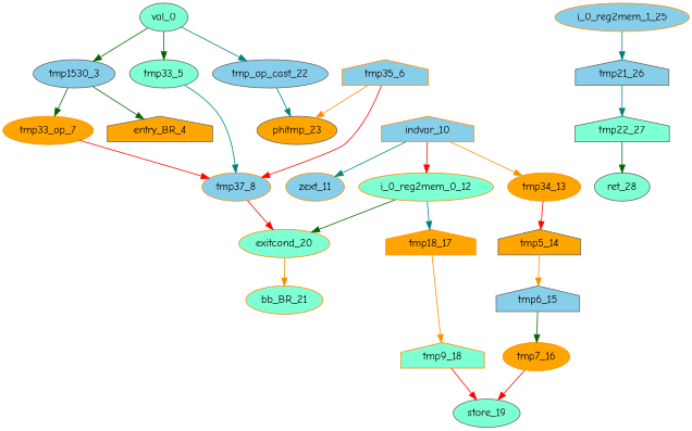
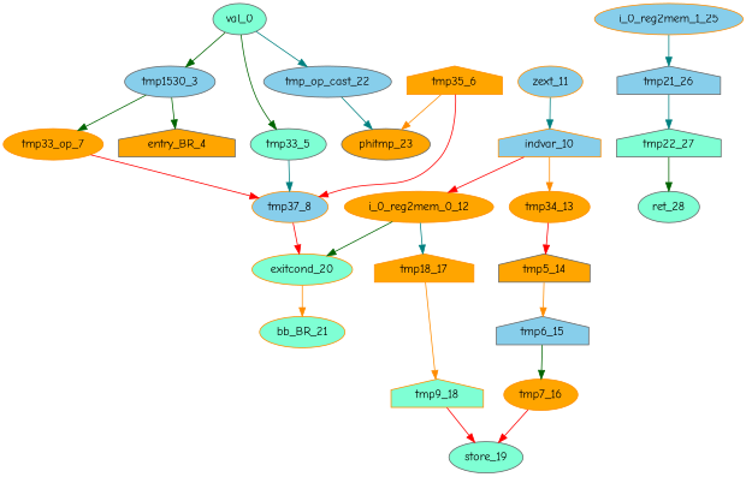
  digraph {
    fontname="Comic Neue"
    node [color=darkorange fillcolor=aquamarine fontname="Comic Neue" shape=ellipse style=filled]
    edge [color=darkgreen fontname="Comic Neue"]
    val_0 [color=gray40]
    tmp1530_3 [color=gray40 fillcolor=skyblue]
    tmp33_5 [color=gray40]
    tmp_op_cast_22 [color=gray40 fillcolor=skyblue]
    tmp33_op_7 [fillcolor=orange]
    entry_BR_4 [color=gray40 fillcolor=orange shape=house]
    tmp37_8 [fillcolor=skyblue]
    phitmp_23 [color=gray40 fillcolor=orange]
-   tmp35_6 [fillcolor=skyblue shape=house]
+   tmp35_6 [fillcolor=orange shape=house]
    exitcond_20
    bb_BR_21
    indvar_10 [fillcolor=skyblue shape=house]
    zext_11 [fillcolor=skyblue]
-   i_0_reg2mem_0_12
+   i_0_reg2mem_0_12 [fillcolor=orange]
    tmp34_13 [fillcolor=orange]
    tmp18_17 [fillcolor=orange shape=house]
    tmp5_14 [color=gray40 fillcolor=orange shape=house]
    tmp9_18 [shape=house]
    tmp6_15 [color=gray40 fillcolor=skyblue shape=house]
    store_19 [color=gray40]
    tmp7_16 [fillcolor=orange]
    i_0_reg2mem_1_25 [fillcolor=skyblue]
    tmp21_26 [color=gray40 fillcolor=skyblue shape=house]
    tmp22_27 [color=gray40 shape=house]
    ret_28 [color=gray40]
    val_0 -> tmp1530_3
    val_0 -> tmp33_5
    val_0 -> tmp_op_cast_22 [color=teal]
    tmp1530_3 -> tmp33_op_7
    tmp1530_3 -> entry_BR_4
    tmp33_5 -> tmp37_8 [color=teal]
    tmp_op_cast_22 -> phitmp_23 [color=teal]
    tmp33_op_7 -> tmp37_8 [color=red]
    tmp37_8 -> exitcond_20 [color=red]
    tmp35_6 -> tmp37_8 [color=red]
    tmp35_6 -> phitmp_23 [color=darkorange]
    exitcond_20 -> bb_BR_21 [color=darkorange]
-   indvar_10 -> zext_11 [color=teal]
+   zext_11 -> indvar_10 [color=teal]
    indvar_10 -> i_0_reg2mem_0_12 [color=red]
    indvar_10 -> tmp34_13 [color=darkorange]
    i_0_reg2mem_0_12 -> exitcond_20
    i_0_reg2mem_0_12 -> tmp18_17 [color=teal]
    tmp34_13 -> tmp5_14 [color=red]
    tmp18_17 -> tmp9_18 [color=darkorange]
    tmp5_14 -> tmp6_15 [color=darkorange]
    tmp9_18 -> store_19 [color=red]
    tmp6_15 -> tmp7_16
    tmp7_16 -> store_19 [color=red]
    i_0_reg2mem_1_25 -> tmp21_26 [color=teal]
    tmp21_26 -> tmp22_27 [color=teal]
    tmp22_27 -> ret_28
  }
